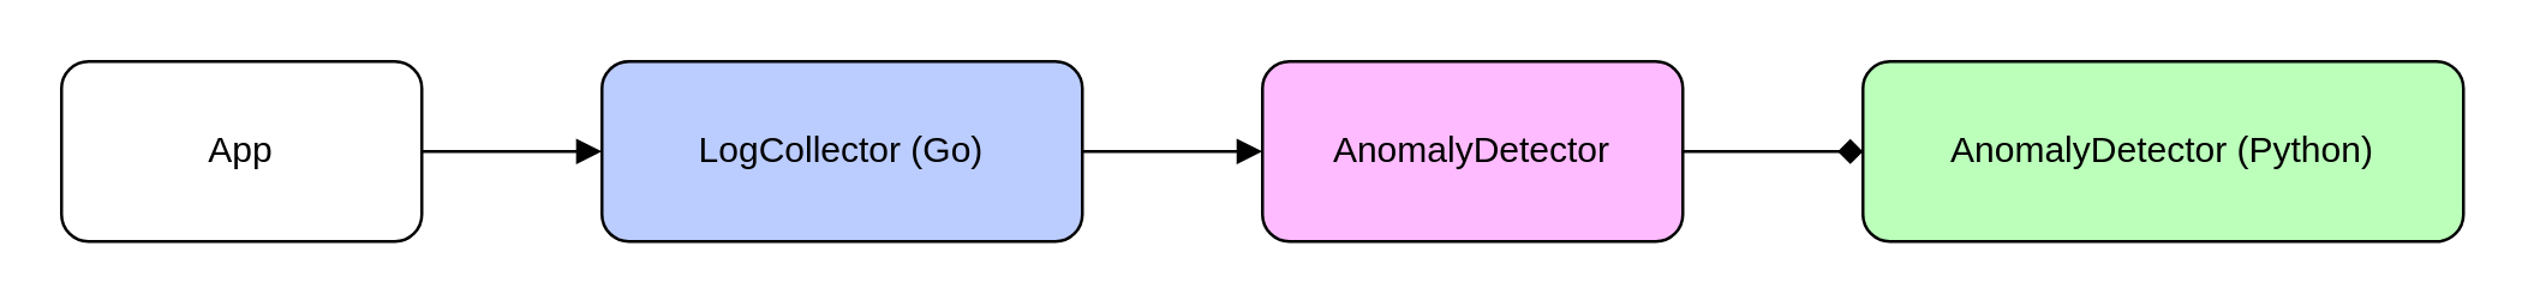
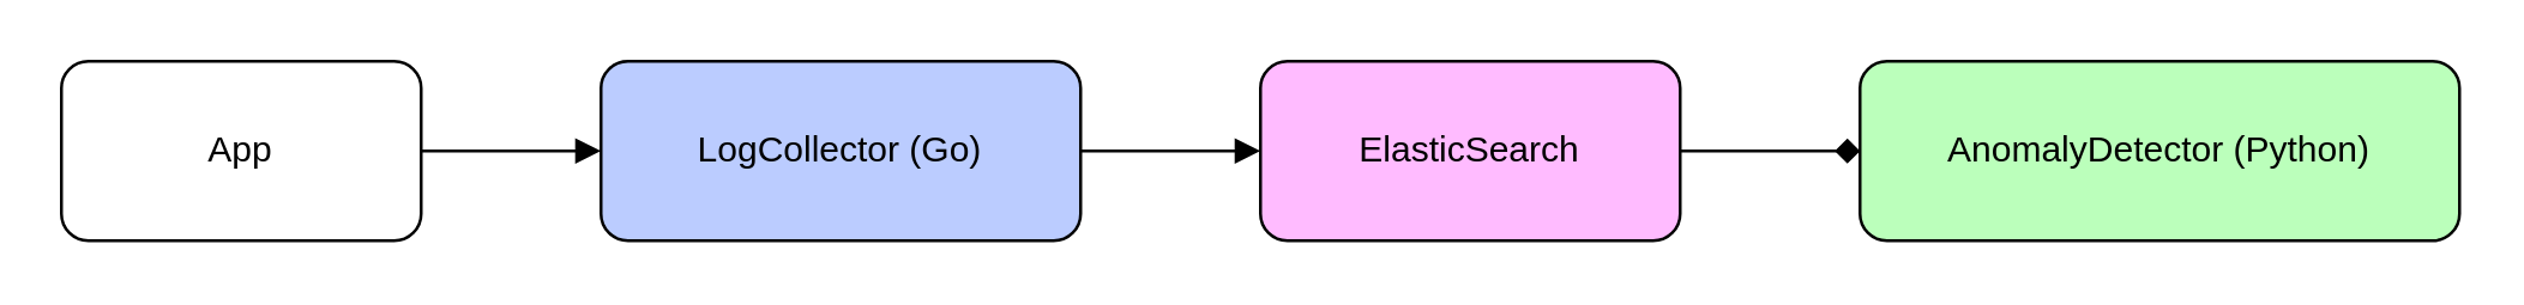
  <mxCell id="0" />
  <mxCell id="1" parent="0" />
  <mxCell id="2" value="App" style="rounded=1;whiteSpace=wrap;html=1;fillColor=#FFFFFF;strokeColor=#000000;" vertex="1" parent="1"><mxGeometry x="20" y="20" width="120" height="60" as="geometry" /></mxCell>
  <mxCell id="3" value="LogCollector (Go)" style="rounded=1;whiteSpace=wrap;html=1;fillColor=#BBCCFF;strokeColor=#000000;" vertex="1" parent="1"><mxGeometry x="200" y="20" width="160" height="60" as="geometry" /></mxCell>
- <mxCell id="4" value="AnomalyDetector" style="rounded=1;whiteSpace=wrap;html=1;fillColor=#FFBBFF;strokeColor=#000000;" vertex="1" parent="1"><mxGeometry x="420" y="20" width="140" height="60" as="geometry" /></mxCell>
+ <mxCell id="4" value="ElasticSearch" style="rounded=1;whiteSpace=wrap;html=1;fillColor=#FFBBFF;strokeColor=#000000;" vertex="1" parent="1"><mxGeometry x="420" y="20" width="140" height="60" as="geometry" /></mxCell>
  <mxCell id="5" value="AnomalyDetector (Python)" style="rounded=1;whiteSpace=wrap;html=1;fillColor=#BBFFBB;strokeColor=#000000;" vertex="1" parent="1"><mxGeometry x="620" y="20" width="200" height="60" as="geometry" /></mxCell>
  <mxCell id="6" style="edgeStyle=orthogonalEdgeStyle;rounded=0;orthogonalLoop=1;jettySize=auto;html=1;endArrow=block;endFill=1;strokeColor=#000000;" edge="1" parent="1" source="2" target="3"><mxGeometry relative="1" as="geometry" /></mxCell>
  <mxCell id="7" style="edgeStyle=orthogonalEdgeStyle;rounded=0;orthogonalLoop=1;jettySize=auto;html=1;endArrow=block;endFill=1;strokeColor=#000000;" edge="1" parent="1" source="3" target="4"><mxGeometry relative="1" as="geometry" /></mxCell>
  <mxCell id="8" style="edgeStyle=orthogonalEdgeStyle;rounded=0;orthogonalLoop=1;jettySize=auto;html=1;endArrow=diamond;endFill=1;strokeColor=#000000;" edge="1" parent="1" source="4" target="5"><mxGeometry relative="1" as="geometry" /></mxCell>
